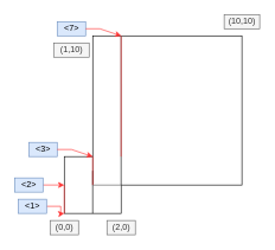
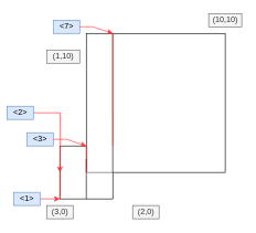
  <mxCell id="0" />
  <mxCell id="1" parent="0" />
  <mxCell id="2" value="" style="whiteSpace=wrap;html=1;aspect=fixed;" vertex="1" parent="1"><mxGeometry x="90" y="220" width="80" height="80" as="geometry" /></mxCell>
  <mxCell id="3" value="" style="whiteSpace=wrap;html=1;aspect=fixed;" vertex="1" parent="1"><mxGeometry x="130" y="50" width="210" height="210" as="geometry" /></mxCell>
  <mxCell id="4" value="" style="endArrow=none;html=1;rounded=0;strokeColor=#FF3333;" edge="1" parent="1"><mxGeometry width="50" height="50" relative="1" as="geometry"><mxPoint x="90" y="300" as="sourcePoint" /><mxPoint x="90" y="260" as="targetPoint" /><Array as="points"><mxPoint x="90" y="280" /></Array></mxGeometry></mxCell>
  <mxCell id="5" style="edgeStyle=orthogonalEdgeStyle;rounded=0;orthogonalLoop=1;jettySize=auto;html=1;strokeColor=#FF3333;" edge="1" parent="1" source="6"><mxGeometry relative="1" as="geometry"><mxPoint x="90" y="300" as="targetPoint" /></mxGeometry></mxCell>
- <mxCell id="6" value="&amp;lt;1&amp;gt;" style="text;html=1;resizable=0;autosize=1;align=center;verticalAlign=middle;points=[];fillColor=#dae8fc;strokeColor=#6c8ebf;rounded=0;" vertex="1" parent="1"><mxGeometry x="25" y="280" width="40" height="20" as="geometry" /></mxCell>
+ <mxCell id="6" value="&amp;lt;1&amp;gt;" style="text;html=1;resizable=0;autosize=1;align=center;verticalAlign=middle;points=[];fillColor=#dae8fc;strokeColor=#6c8ebf;rounded=0;" vertex="1" parent="1"><mxGeometry x="20" y="290" width="40" height="20" as="geometry" /></mxCell>
  <mxCell id="7" value="" style="endArrow=none;html=1;rounded=0;fontColor=#FF6666;strokeColor=#000000;" edge="1" parent="1"><mxGeometry width="50" height="50" relative="1" as="geometry"><mxPoint x="130" y="300" as="sourcePoint" /><mxPoint x="130" y="240" as="targetPoint" /></mxGeometry></mxCell>
  <mxCell id="8" value="" style="endArrow=none;html=1;rounded=0;fontColor=#FF6666;strokeColor=#FFFFFF;" edge="1" parent="1"><mxGeometry width="50" height="50" relative="1" as="geometry"><mxPoint x="130" y="260" as="sourcePoint" /><mxPoint x="170" y="260" as="targetPoint" /></mxGeometry></mxCell>
  <mxCell id="9" value="" style="endArrow=none;html=1;rounded=0;fontColor=#FF6666;strokeColor=#000000;exitX=0.19;exitY=0.003;exitDx=0;exitDy=0;exitPerimeter=0;" edge="1" parent="1" source="3"><mxGeometry width="50" height="50" relative="1" as="geometry"><mxPoint x="170" y="60" as="sourcePoint" /><mxPoint x="170" y="260" as="targetPoint" /></mxGeometry></mxCell>
  <mxCell id="10" value="" style="endArrow=none;html=1;rounded=0;strokeColor=#FF3333;" edge="1" parent="1"><mxGeometry width="50" height="50" relative="1" as="geometry"><mxPoint x="130" y="260" as="sourcePoint" /><mxPoint x="130" y="220" as="targetPoint" /><Array as="points"><mxPoint x="130" y="240" /></Array></mxGeometry></mxCell>
  <mxCell id="11" value="&amp;lt;3&amp;gt;" style="text;html=1;resizable=0;autosize=1;align=center;verticalAlign=middle;points=[];fillColor=#dae8fc;strokeColor=#6c8ebf;rounded=0;" vertex="1" parent="1"><mxGeometry x="40" y="200" width="40" height="20" as="geometry" /></mxCell>
  <mxCell id="12" value="" style="endArrow=classic;html=1;rounded=0;fontColor=#FF6666;strokeColor=#FF3333;" edge="1" parent="1"><mxGeometry width="50" height="50" relative="1" as="geometry"><mxPoint x="80" y="210" as="sourcePoint" /><mxPoint x="130" y="220" as="targetPoint" /><Array as="points"><mxPoint x="100" y="210" /></Array></mxGeometry></mxCell>
  <mxCell id="13" style="edgeStyle=orthogonalEdgeStyle;rounded=0;orthogonalLoop=1;jettySize=auto;html=1;strokeColor=#FF3333;" edge="1" parent="1" source="14"><mxGeometry relative="1" as="geometry"><mxPoint x="90" y="260" as="targetPoint" /></mxGeometry></mxCell>
- <mxCell id="14" value="&amp;lt;2&amp;gt;" style="text;html=1;resizable=0;autosize=1;align=center;verticalAlign=middle;points=[];fillColor=#dae8fc;strokeColor=#6c8ebf;rounded=0;" vertex="1" parent="1"><mxGeometry x="20" y="250" width="40" height="20" as="geometry" /></mxCell>
+ <mxCell id="14" value="&amp;lt;2&amp;gt;" style="text;html=1;resizable=0;autosize=1;align=center;verticalAlign=middle;points=[];fillColor=#dae8fc;strokeColor=#6c8ebf;rounded=0;" vertex="1" parent="1"><mxGeometry x="10" y="160" width="40" height="20" as="geometry" /></mxCell>
  <mxCell id="15" value="" style="endArrow=none;html=1;rounded=0;strokeColor=#FF3333;" edge="1" parent="1"><mxGeometry width="50" height="50" relative="1" as="geometry"><mxPoint x="170" y="220" as="sourcePoint" /><mxPoint x="170" y="50" as="targetPoint" /><Array as="points"><mxPoint x="170" y="200" /></Array></mxGeometry></mxCell>
  <mxCell id="16" value="&amp;lt;7&amp;gt;" style="text;html=1;resizable=0;autosize=1;align=center;verticalAlign=middle;points=[];fillColor=#dae8fc;strokeColor=#6c8ebf;rounded=0;" vertex="1" parent="1"><mxGeometry x="80" y="30" width="40" height="20" as="geometry" /></mxCell>
  <mxCell id="17" value="" style="endArrow=classic;html=1;rounded=0;fontColor=#FF6666;strokeColor=#FF3333;" edge="1" parent="1"><mxGeometry width="50" height="50" relative="1" as="geometry"><mxPoint x="120" y="40" as="sourcePoint" /><mxPoint x="170" y="50" as="targetPoint" /><Array as="points"><mxPoint x="140" y="40" /></Array></mxGeometry></mxCell>
- <mxCell id="18" value="(0,0)" style="text;html=1;resizable=0;autosize=1;align=center;verticalAlign=middle;points=[];fillColor=#f5f5f5;strokeColor=#666666;rounded=0;fontColor=#333333;" vertex="1" parent="1"><mxGeometry x="70" y="310" width="40" height="20" as="geometry" /></mxCell>
- <mxCell id="19" value="(2,0)" style="text;html=1;resizable=0;autosize=1;align=center;verticalAlign=middle;points=[];fillColor=#f5f5f5;strokeColor=#666666;rounded=0;fontColor=#333333;" vertex="1" parent="1"><mxGeometry x="150" y="310" width="40" height="20" as="geometry" /></mxCell>
+ <mxCell id="18" value="(3,0)" style="text;html=1;resizable=0;autosize=1;align=center;verticalAlign=middle;points=[];fillColor=#f5f5f5;strokeColor=#666666;rounded=0;fontColor=#333333;" vertex="1" parent="1"><mxGeometry x="70" y="310" width="40" height="20" as="geometry" /></mxCell>
+ <mxCell id="19" value="(2,0)" style="text;html=1;resizable=0;autosize=1;align=center;verticalAlign=middle;points=[];fillColor=#f5f5f5;strokeColor=#666666;rounded=0;fontColor=#333333;" vertex="1" parent="1"><mxGeometry x="200" y="310" width="40" height="20" as="geometry" /></mxCell>
  <mxCell id="20" value="(10,10)" style="text;html=1;resizable=0;autosize=1;align=center;verticalAlign=middle;points=[];fillColor=#f5f5f5;strokeColor=#666666;rounded=0;fontColor=#333333;" vertex="1" parent="1"><mxGeometry x="315" y="20" width="50" height="20" as="geometry" /></mxCell>
- <mxCell id="21" value="(1,10)" style="text;html=1;resizable=0;autosize=1;align=center;verticalAlign=middle;points=[];fillColor=#f5f5f5;strokeColor=#666666;rounded=0;fontColor=#333333;" vertex="1" parent="1"><mxGeometry x="75" y="60" width="50" height="20" as="geometry" /></mxCell>
+ <mxCell id="21" value="(1,10)" style="text;html=1;resizable=0;autosize=1;align=center;verticalAlign=middle;points=[];fillColor=#f5f5f5;strokeColor=#666666;rounded=0;fontColor=#333333;" vertex="1" parent="1"><mxGeometry x="70" y="75" width="50" height="20" as="geometry" /></mxCell>
